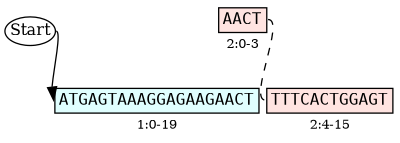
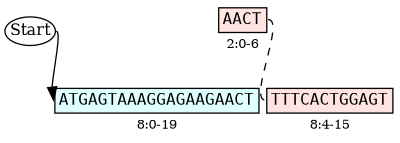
  strict digraph {
    nodesep=0
    rankdir=TB
    ranksep=0.3
    node [margin=0 shape=none]
    edge [headport="seq:w"]
    n1 [fontsize=12 height=0.3 label=Start width=0.45 shape=""]
-   n2 [label=<<TABLE BORDER='0'><TR><TD BORDER='1' ALIGN='CENTER' BGCOLOR='LIGHTCYAN' PORT='seq'><FONT POINT-SIZE='12' FACE='Monospace'>ATGAGTAAAGGAGAAGAACT</FONT></TD></TR><TR><TD ALIGN='CENTER'><FONT POINT-SIZE='10'>1:0-19</FONT></TD></TR></TABLE>>]
-   n3 [label=<<TABLE BORDER='0'><TR><TD BORDER='1' ALIGN='CENTER' BGCOLOR='MISTYROSE' PORT='seq'><FONT POINT-SIZE='12' FACE='Monospace'>TTTCACTGGAGT</FONT></TD></TR><TR><TD BORDER='0' ALIGN='CENTER'><FONT POINT-SIZE='10'>2:4-15</FONT></TD></TR></TABLE>>]
-   n4 [label=<<TABLE BORDER='0'><TR><TD WIDTH='120'></TD><TD ALIGN='CENTER' BORDER='1' BGCOLOR='MISTYROSE' PORT='seq'><FONT POINT-SIZE='12' FACE='Monospace'>AACT</FONT></TD></TR><TR><TD></TD><TD ALIGN='CENTER'><FONT POINT-SIZE='10'>2:0-3</FONT></TD></TR></TABLE>>]
+   n2 [label=<<TABLE BORDER='0'><TR><TD BORDER='1' ALIGN='CENTER' BGCOLOR='LIGHTCYAN' PORT='seq'><FONT POINT-SIZE='12' FACE='Monospace'>ATGAGTAAAGGAGAAGAACT</FONT></TD></TR><TR><TD ALIGN='CENTER'><FONT POINT-SIZE='10'>8:0-19</FONT></TD></TR></TABLE>>]
+   n3 [label=<<TABLE BORDER='0'><TR><TD BORDER='1' ALIGN='CENTER' BGCOLOR='MISTYROSE' PORT='seq'><FONT POINT-SIZE='12' FACE='Monospace'>TTTCACTGGAGT</FONT></TD></TR><TR><TD BORDER='0' ALIGN='CENTER'><FONT POINT-SIZE='10'>8:4-15</FONT></TD></TR></TABLE>>]
+   n4 [label=<<TABLE BORDER='0'><TR><TD WIDTH='120'></TD><TD ALIGN='CENTER' BORDER='1' BGCOLOR='MISTYROSE' PORT='seq'><FONT POINT-SIZE='12' FACE='Monospace'>AACT</FONT></TD></TR><TR><TD></TD><TD ALIGN='CENTER'><FONT POINT-SIZE='10'>2:0-6</FONT></TD></TR></TABLE>>]
    n1 -> n2 [tailport=e]
    n4 -> n3 [arrowhead=none style=dashed tailport="seq:e"]
  }
